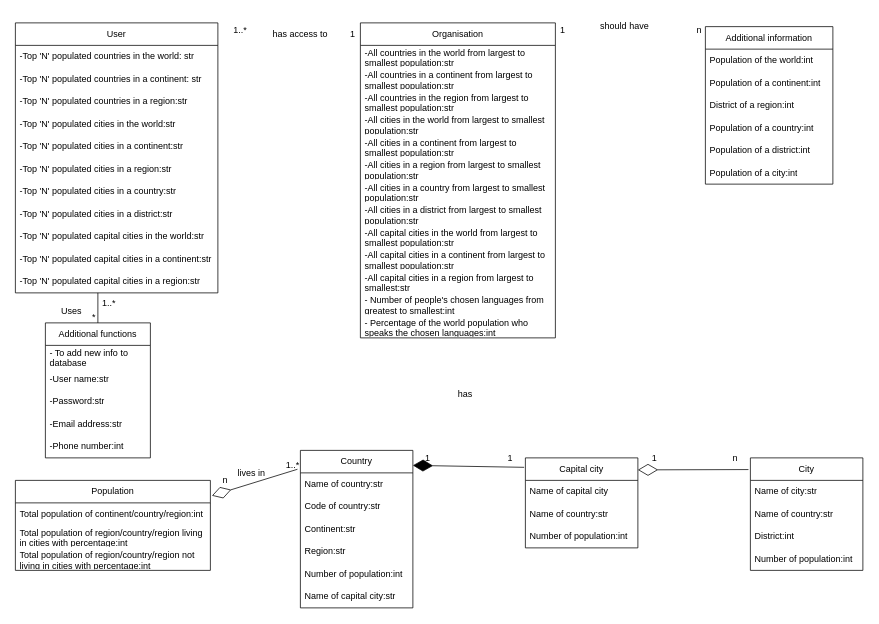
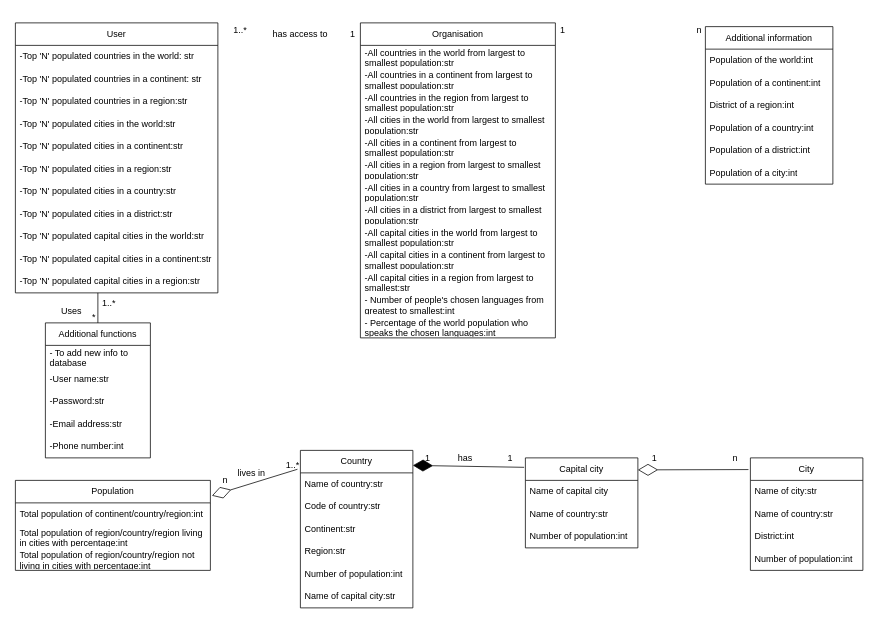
  <mxCell id="0" />
  <mxCell id="1" parent="0" />
  <mxCell id="2" value="Capital city" style="swimlane;fontStyle=0;childLayout=stackLayout;horizontal=1;startSize=30;horizontalStack=0;resizeParent=1;resizeParentMax=0;resizeLast=0;collapsible=1;marginBottom=0;whiteSpace=wrap;html=1;" parent="1" vertex="1"><mxGeometry x="700" y="610" width="150" height="120" as="geometry" /></mxCell>
  <mxCell id="3" value="Name of capital city" style="text;strokeColor=none;fillColor=none;align=left;verticalAlign=middle;spacingLeft=4;spacingRight=4;overflow=hidden;points=[[0,0.5],[1,0.5]];portConstraint=eastwest;rotatable=0;whiteSpace=wrap;html=1;" parent="2" vertex="1"><mxGeometry y="30" width="150" height="30" as="geometry" /></mxCell>
  <mxCell id="4" value="Name of country:str" style="text;strokeColor=none;fillColor=none;align=left;verticalAlign=middle;spacingLeft=4;spacingRight=4;overflow=hidden;points=[[0,0.5],[1,0.5]];portConstraint=eastwest;rotatable=0;whiteSpace=wrap;html=1;" parent="2" vertex="1"><mxGeometry y="60" width="150" height="30" as="geometry" /></mxCell>
  <mxCell id="5" value="Number of population:int" style="text;strokeColor=none;fillColor=none;align=left;verticalAlign=middle;spacingLeft=4;spacingRight=4;overflow=hidden;points=[[0,0.5],[1,0.5]];portConstraint=eastwest;rotatable=0;whiteSpace=wrap;html=1;" parent="2" vertex="1"><mxGeometry y="90" width="150" height="30" as="geometry" /></mxCell>
  <mxCell id="6" value="Country" style="swimlane;fontStyle=0;childLayout=stackLayout;horizontal=1;startSize=30;horizontalStack=0;resizeParent=1;resizeParentMax=0;resizeLast=0;collapsible=1;marginBottom=0;whiteSpace=wrap;html=1;" parent="1" vertex="1"><mxGeometry x="400" y="600" width="150" height="210" as="geometry" /></mxCell>
  <mxCell id="7" value="Name of country:str" style="text;strokeColor=none;fillColor=none;align=left;verticalAlign=middle;spacingLeft=4;spacingRight=4;overflow=hidden;points=[[0,0.5],[1,0.5]];portConstraint=eastwest;rotatable=0;whiteSpace=wrap;html=1;" parent="6" vertex="1"><mxGeometry y="30" width="150" height="30" as="geometry" /></mxCell>
  <mxCell id="8" value="Code of country:str" style="text;strokeColor=none;fillColor=none;align=left;verticalAlign=middle;spacingLeft=4;spacingRight=4;overflow=hidden;points=[[0,0.5],[1,0.5]];portConstraint=eastwest;rotatable=0;whiteSpace=wrap;html=1;" parent="6" vertex="1"><mxGeometry y="60" width="150" height="30" as="geometry" /></mxCell>
  <mxCell id="9" value="Continent:str" style="text;strokeColor=none;fillColor=none;align=left;verticalAlign=middle;spacingLeft=4;spacingRight=4;overflow=hidden;points=[[0,0.5],[1,0.5]];portConstraint=eastwest;rotatable=0;whiteSpace=wrap;html=1;" parent="6" vertex="1"><mxGeometry y="90" width="150" height="30" as="geometry" /></mxCell>
  <mxCell id="10" value="Region:str" style="text;strokeColor=none;fillColor=none;align=left;verticalAlign=middle;spacingLeft=4;spacingRight=4;overflow=hidden;points=[[0,0.5],[1,0.5]];portConstraint=eastwest;rotatable=0;whiteSpace=wrap;html=1;" parent="6" vertex="1"><mxGeometry y="120" width="150" height="30" as="geometry" /></mxCell>
  <mxCell id="11" value="Number of population:int" style="text;strokeColor=none;fillColor=none;align=left;verticalAlign=middle;spacingLeft=4;spacingRight=4;overflow=hidden;points=[[0,0.5],[1,0.5]];portConstraint=eastwest;rotatable=0;whiteSpace=wrap;html=1;" parent="6" vertex="1"><mxGeometry y="150" width="150" height="30" as="geometry" /></mxCell>
  <mxCell id="12" value="Name of capital city:str" style="text;strokeColor=none;fillColor=none;align=left;verticalAlign=middle;spacingLeft=4;spacingRight=4;overflow=hidden;points=[[0,0.5],[1,0.5]];portConstraint=eastwest;rotatable=0;whiteSpace=wrap;html=1;" parent="6" vertex="1"><mxGeometry y="180" width="150" height="30" as="geometry" /></mxCell>
  <mxCell id="13" value="User" style="swimlane;fontStyle=0;childLayout=stackLayout;horizontal=1;startSize=30;horizontalStack=0;resizeParent=1;resizeParentMax=0;resizeLast=0;collapsible=1;marginBottom=0;whiteSpace=wrap;html=1;" parent="1" vertex="1"><mxGeometry x="20" y="30" width="270" height="360" as="geometry" /></mxCell>
  <mxCell id="14" value="-Top 'N' populated countries in the world: str" style="text;strokeColor=none;fillColor=none;align=left;verticalAlign=middle;spacingLeft=4;spacingRight=4;overflow=hidden;points=[[0,0.5],[1,0.5]];portConstraint=eastwest;rotatable=0;whiteSpace=wrap;html=1;" parent="13" vertex="1"><mxGeometry y="30" width="270" height="30" as="geometry" /></mxCell>
  <mxCell id="15" value="-Top 'N' populated countries in a continent: str" style="text;strokeColor=none;fillColor=none;align=left;verticalAlign=middle;spacingLeft=4;spacingRight=4;overflow=hidden;points=[[0,0.5],[1,0.5]];portConstraint=eastwest;rotatable=0;whiteSpace=wrap;html=1;" parent="13" vertex="1"><mxGeometry y="60" width="270" height="30" as="geometry" /></mxCell>
  <mxCell id="16" value="-Top 'N' populated countries in a region:str" style="text;strokeColor=none;fillColor=none;align=left;verticalAlign=middle;spacingLeft=4;spacingRight=4;overflow=hidden;points=[[0,0.5],[1,0.5]];portConstraint=eastwest;rotatable=0;whiteSpace=wrap;html=1;" parent="13" vertex="1"><mxGeometry y="90" width="270" height="30" as="geometry" /></mxCell>
  <mxCell id="17" value="-Top 'N' populated cities in the world:str" style="text;strokeColor=none;fillColor=none;align=left;verticalAlign=middle;spacingLeft=4;spacingRight=4;overflow=hidden;points=[[0,0.5],[1,0.5]];portConstraint=eastwest;rotatable=0;whiteSpace=wrap;html=1;" parent="13" vertex="1"><mxGeometry y="120" width="270" height="30" as="geometry" /></mxCell>
  <mxCell id="18" value="-Top 'N' populated cities in a continent:str" style="text;strokeColor=none;fillColor=none;align=left;verticalAlign=middle;spacingLeft=4;spacingRight=4;overflow=hidden;points=[[0,0.5],[1,0.5]];portConstraint=eastwest;rotatable=0;whiteSpace=wrap;html=1;" parent="13" vertex="1"><mxGeometry y="150" width="270" height="30" as="geometry" /></mxCell>
  <mxCell id="19" value="-Top 'N' populated cities in a region:str" style="text;strokeColor=none;fillColor=none;align=left;verticalAlign=middle;spacingLeft=4;spacingRight=4;overflow=hidden;points=[[0,0.5],[1,0.5]];portConstraint=eastwest;rotatable=0;whiteSpace=wrap;html=1;" parent="13" vertex="1"><mxGeometry y="180" width="270" height="30" as="geometry" /></mxCell>
  <mxCell id="20" value="-Top 'N' populated cities in a country:str" style="text;strokeColor=none;fillColor=none;align=left;verticalAlign=middle;spacingLeft=4;spacingRight=4;overflow=hidden;points=[[0,0.5],[1,0.5]];portConstraint=eastwest;rotatable=0;whiteSpace=wrap;html=1;" parent="13" vertex="1"><mxGeometry y="210" width="270" height="30" as="geometry" /></mxCell>
  <mxCell id="21" value="-Top 'N' populated cities in a district:str" style="text;strokeColor=none;fillColor=none;align=left;verticalAlign=middle;spacingLeft=4;spacingRight=4;overflow=hidden;points=[[0,0.5],[1,0.5]];portConstraint=eastwest;rotatable=0;whiteSpace=wrap;html=1;" parent="13" vertex="1"><mxGeometry y="240" width="270" height="30" as="geometry" /></mxCell>
  <mxCell id="22" value="-Top 'N' populated capital cities in the world:str" style="text;strokeColor=none;fillColor=none;align=left;verticalAlign=middle;spacingLeft=4;spacingRight=4;overflow=hidden;points=[[0,0.5],[1,0.5]];portConstraint=eastwest;rotatable=0;whiteSpace=wrap;html=1;" parent="13" vertex="1"><mxGeometry y="270" width="270" height="30" as="geometry" /></mxCell>
  <mxCell id="23" value="-Top 'N' populated capital cities in a continent:str" style="text;strokeColor=none;fillColor=none;align=left;verticalAlign=middle;spacingLeft=4;spacingRight=4;overflow=hidden;points=[[0,0.5],[1,0.5]];portConstraint=eastwest;rotatable=0;whiteSpace=wrap;html=1;" parent="13" vertex="1"><mxGeometry y="300" width="270" height="30" as="geometry" /></mxCell>
  <mxCell id="24" value="-Top 'N' populated capital cities in a region:str" style="text;strokeColor=none;fillColor=none;align=left;verticalAlign=middle;spacingLeft=4;spacingRight=4;overflow=hidden;points=[[0,0.5],[1,0.5]];portConstraint=eastwest;rotatable=0;whiteSpace=wrap;html=1;" parent="13" vertex="1"><mxGeometry y="330" width="270" height="30" as="geometry" /></mxCell>
  <mxCell id="25" value="Population" style="swimlane;fontStyle=0;childLayout=stackLayout;horizontal=1;startSize=30;horizontalStack=0;resizeParent=1;resizeParentMax=0;resizeLast=0;collapsible=1;marginBottom=0;whiteSpace=wrap;html=1;" parent="1" vertex="1"><mxGeometry x="20" y="640" width="260" height="120" as="geometry" /></mxCell>
  <mxCell id="26" value="Total population of continent/country/region:int" style="text;strokeColor=none;fillColor=none;align=left;verticalAlign=middle;spacingLeft=4;spacingRight=4;overflow=hidden;points=[[0,0.5],[1,0.5]];portConstraint=eastwest;rotatable=0;whiteSpace=wrap;html=1;" parent="25" vertex="1"><mxGeometry y="30" width="260" height="30" as="geometry" /></mxCell>
  <mxCell id="27" value="Total population of region/country/region living in cities with percentage:int" style="text;strokeColor=none;fillColor=none;align=left;verticalAlign=middle;spacingLeft=4;spacingRight=4;overflow=hidden;points=[[0,0.5],[1,0.5]];portConstraint=eastwest;rotatable=0;whiteSpace=wrap;html=1;" parent="25" vertex="1"><mxGeometry y="60" width="260" height="30" as="geometry" /></mxCell>
  <mxCell id="28" value="Total population of region/country/region not living in cities with percentage:int" style="text;strokeColor=none;fillColor=none;align=left;verticalAlign=middle;spacingLeft=4;spacingRight=4;overflow=hidden;points=[[0,0.5],[1,0.5]];portConstraint=eastwest;rotatable=0;whiteSpace=wrap;html=1;" parent="25" vertex="1"><mxGeometry y="90" width="260" height="30" as="geometry" /></mxCell>
  <mxCell id="29" value="City" style="swimlane;fontStyle=0;childLayout=stackLayout;horizontal=1;startSize=30;horizontalStack=0;resizeParent=1;resizeParentMax=0;resizeLast=0;collapsible=1;marginBottom=0;whiteSpace=wrap;html=1;" parent="1" vertex="1"><mxGeometry x="1000" y="610" width="150" height="150" as="geometry" /></mxCell>
  <mxCell id="30" value="Name of city:str" style="text;strokeColor=none;fillColor=none;align=left;verticalAlign=middle;spacingLeft=4;spacingRight=4;overflow=hidden;points=[[0,0.5],[1,0.5]];portConstraint=eastwest;rotatable=0;whiteSpace=wrap;html=1;" parent="29" vertex="1"><mxGeometry y="30" width="150" height="30" as="geometry" /></mxCell>
  <mxCell id="31" value="Name of country:str" style="text;strokeColor=none;fillColor=none;align=left;verticalAlign=middle;spacingLeft=4;spacingRight=4;overflow=hidden;points=[[0,0.5],[1,0.5]];portConstraint=eastwest;rotatable=0;whiteSpace=wrap;html=1;" parent="29" vertex="1"><mxGeometry y="60" width="150" height="30" as="geometry" /></mxCell>
  <mxCell id="32" value="District:int" style="text;strokeColor=none;fillColor=none;align=left;verticalAlign=middle;spacingLeft=4;spacingRight=4;overflow=hidden;points=[[0,0.5],[1,0.5]];portConstraint=eastwest;rotatable=0;whiteSpace=wrap;html=1;" parent="29" vertex="1"><mxGeometry y="90" width="150" height="30" as="geometry" /></mxCell>
  <mxCell id="33" value="Number of population:int" style="text;strokeColor=none;fillColor=none;align=left;verticalAlign=middle;spacingLeft=4;spacingRight=4;overflow=hidden;points=[[0,0.5],[1,0.5]];portConstraint=eastwest;rotatable=0;whiteSpace=wrap;html=1;" parent="29" vertex="1"><mxGeometry y="120" width="150" height="30" as="geometry" /></mxCell>
  <mxCell id="34" value="Organisation" style="swimlane;fontStyle=0;childLayout=stackLayout;horizontal=1;startSize=30;horizontalStack=0;resizeParent=1;resizeParentMax=0;resizeLast=0;collapsible=1;marginBottom=0;whiteSpace=wrap;html=1;" parent="1" vertex="1"><mxGeometry x="480" y="30" width="260" height="420" as="geometry"><mxRectangle x="440" y="40" width="110" height="30" as="alternateBounds" /></mxGeometry></mxCell>
  <mxCell id="35" value="-All countries in the world from largest to smallest population:str" style="text;strokeColor=none;fillColor=none;align=left;verticalAlign=middle;spacingLeft=4;spacingRight=4;overflow=hidden;points=[[0,0.5],[1,0.5]];portConstraint=eastwest;rotatable=0;whiteSpace=wrap;html=1;" parent="34" vertex="1"><mxGeometry y="30" width="260" height="30" as="geometry" /></mxCell>
  <mxCell id="36" value="-All countries in a continent from largest to smallest population:str" style="text;strokeColor=none;fillColor=none;align=left;verticalAlign=middle;spacingLeft=4;spacingRight=4;overflow=hidden;points=[[0,0.5],[1,0.5]];portConstraint=eastwest;rotatable=0;whiteSpace=wrap;html=1;" parent="34" vertex="1"><mxGeometry y="60" width="260" height="30" as="geometry" /></mxCell>
  <mxCell id="37" value="-All countries in the region from largest to smallest population:str" style="text;strokeColor=none;fillColor=none;align=left;verticalAlign=middle;spacingLeft=4;spacingRight=4;overflow=hidden;points=[[0,0.5],[1,0.5]];portConstraint=eastwest;rotatable=0;whiteSpace=wrap;html=1;" parent="34" vertex="1"><mxGeometry y="90" width="260" height="30" as="geometry" /></mxCell>
  <mxCell id="38" value="-All cities in the world from largest to smallest population:str" style="text;strokeColor=none;fillColor=none;align=left;verticalAlign=middle;spacingLeft=4;spacingRight=4;overflow=hidden;points=[[0,0.5],[1,0.5]];portConstraint=eastwest;rotatable=0;whiteSpace=wrap;html=1;" parent="34" vertex="1"><mxGeometry y="120" width="260" height="30" as="geometry" /></mxCell>
  <mxCell id="39" value="-All cities in a continent from largest to smallest population:str" style="text;strokeColor=none;fillColor=none;align=left;verticalAlign=middle;spacingLeft=4;spacingRight=4;overflow=hidden;points=[[0,0.5],[1,0.5]];portConstraint=eastwest;rotatable=0;whiteSpace=wrap;html=1;" parent="34" vertex="1"><mxGeometry y="150" width="260" height="30" as="geometry" /></mxCell>
  <mxCell id="40" value="-All cities in a region from largest to smallest population:str" style="text;strokeColor=none;fillColor=none;align=left;verticalAlign=middle;spacingLeft=4;spacingRight=4;overflow=hidden;points=[[0,0.5],[1,0.5]];portConstraint=eastwest;rotatable=0;whiteSpace=wrap;html=1;" parent="34" vertex="1"><mxGeometry y="180" width="260" height="30" as="geometry" /></mxCell>
  <mxCell id="41" value="-All cities in a country from largest to smallest population:str" style="text;strokeColor=none;fillColor=none;align=left;verticalAlign=middle;spacingLeft=4;spacingRight=4;overflow=hidden;points=[[0,0.5],[1,0.5]];portConstraint=eastwest;rotatable=0;whiteSpace=wrap;html=1;" parent="34" vertex="1"><mxGeometry y="210" width="260" height="30" as="geometry" /></mxCell>
  <mxCell id="42" value="-All cities in a district from largest to smallest population:str" style="text;strokeColor=none;fillColor=none;align=left;verticalAlign=middle;spacingLeft=4;spacingRight=4;overflow=hidden;points=[[0,0.5],[1,0.5]];portConstraint=eastwest;rotatable=0;whiteSpace=wrap;html=1;" parent="34" vertex="1"><mxGeometry y="240" width="260" height="30" as="geometry" /></mxCell>
  <mxCell id="43" value="-All capital cities in the world from largest to smallest population:str" style="text;strokeColor=none;fillColor=none;align=left;verticalAlign=middle;spacingLeft=4;spacingRight=4;overflow=hidden;points=[[0,0.5],[1,0.5]];portConstraint=eastwest;rotatable=0;whiteSpace=wrap;html=1;" parent="34" vertex="1"><mxGeometry y="270" width="260" height="30" as="geometry" /></mxCell>
  <mxCell id="44" value="-All capital cities in a continent from largest to smallest population:str" style="text;strokeColor=none;fillColor=none;align=left;verticalAlign=middle;spacingLeft=4;spacingRight=4;overflow=hidden;points=[[0,0.5],[1,0.5]];portConstraint=eastwest;rotatable=0;whiteSpace=wrap;html=1;" parent="34" vertex="1"><mxGeometry y="300" width="260" height="30" as="geometry" /></mxCell>
  <mxCell id="45" value="-All capital cities in a region from largest to smallest:str" style="text;strokeColor=none;fillColor=none;align=left;verticalAlign=middle;spacingLeft=4;spacingRight=4;overflow=hidden;points=[[0,0.5],[1,0.5]];portConstraint=eastwest;rotatable=0;whiteSpace=wrap;html=1;" parent="34" vertex="1"><mxGeometry y="330" width="260" height="30" as="geometry" /></mxCell>
  <mxCell id="46" value="- Number of people's chosen languages from greatest to smallest:int" style="text;strokeColor=none;fillColor=none;align=left;verticalAlign=middle;spacingLeft=4;spacingRight=4;overflow=hidden;points=[[0,0.5],[1,0.5]];portConstraint=eastwest;rotatable=0;whiteSpace=wrap;html=1;" parent="34" vertex="1"><mxGeometry y="360" width="260" height="30" as="geometry" /></mxCell>
  <mxCell id="47" value="- Percentage of the world population who speaks the chosen languages:int" style="text;strokeColor=none;fillColor=none;align=left;verticalAlign=middle;spacingLeft=4;spacingRight=4;overflow=hidden;points=[[0,0.5],[1,0.5]];portConstraint=eastwest;rotatable=0;whiteSpace=wrap;html=1;" parent="34" vertex="1"><mxGeometry y="390" width="260" height="30" as="geometry" /></mxCell>
  <mxCell id="48" value="Additional information" style="swimlane;fontStyle=0;childLayout=stackLayout;horizontal=1;startSize=30;horizontalStack=0;resizeParent=1;resizeParentMax=0;resizeLast=0;collapsible=1;marginBottom=0;whiteSpace=wrap;html=1;" parent="1" vertex="1"><mxGeometry x="940" y="35" width="170" height="210" as="geometry" /></mxCell>
  <mxCell id="49" value="Population of the world:int" style="text;strokeColor=none;fillColor=none;align=left;verticalAlign=middle;spacingLeft=4;spacingRight=4;overflow=hidden;points=[[0,0.5],[1,0.5]];portConstraint=eastwest;rotatable=0;whiteSpace=wrap;html=1;" parent="48" vertex="1"><mxGeometry y="30" width="170" height="30" as="geometry" /></mxCell>
  <mxCell id="50" value="Population of a continent:int" style="text;strokeColor=none;fillColor=none;align=left;verticalAlign=middle;spacingLeft=4;spacingRight=4;overflow=hidden;points=[[0,0.5],[1,0.5]];portConstraint=eastwest;rotatable=0;whiteSpace=wrap;html=1;" parent="48" vertex="1"><mxGeometry y="60" width="170" height="30" as="geometry" /></mxCell>
  <mxCell id="51" value="District of a region:int" style="text;strokeColor=none;fillColor=none;align=left;verticalAlign=middle;spacingLeft=4;spacingRight=4;overflow=hidden;points=[[0,0.5],[1,0.5]];portConstraint=eastwest;rotatable=0;whiteSpace=wrap;html=1;" parent="48" vertex="1"><mxGeometry y="90" width="170" height="30" as="geometry" /></mxCell>
  <mxCell id="52" value="Population of a country:int" style="text;strokeColor=none;fillColor=none;align=left;verticalAlign=middle;spacingLeft=4;spacingRight=4;overflow=hidden;points=[[0,0.5],[1,0.5]];portConstraint=eastwest;rotatable=0;whiteSpace=wrap;html=1;" parent="48" vertex="1"><mxGeometry y="120" width="170" height="30" as="geometry" /></mxCell>
  <mxCell id="53" value="Population of a district:int" style="text;strokeColor=none;fillColor=none;align=left;verticalAlign=middle;spacingLeft=4;spacingRight=4;overflow=hidden;points=[[0,0.5],[1,0.5]];portConstraint=eastwest;rotatable=0;whiteSpace=wrap;html=1;" parent="48" vertex="1"><mxGeometry y="150" width="170" height="30" as="geometry" /></mxCell>
  <mxCell id="54" value="Population of a city:int" style="text;strokeColor=none;fillColor=none;align=left;verticalAlign=middle;spacingLeft=4;spacingRight=4;overflow=hidden;points=[[0,0.5],[1,0.5]];portConstraint=eastwest;rotatable=0;whiteSpace=wrap;html=1;" parent="48" vertex="1"><mxGeometry y="180" width="170" height="30" as="geometry" /></mxCell>
  <mxCell id="55" value="1..*" style="text;html=1;strokeColor=none;fillColor=none;align=center;verticalAlign=middle;whiteSpace=wrap;rounded=0;" parent="1" vertex="1"><mxGeometry x="310" y="25" width="20" height="30" as="geometry" /></mxCell>
  <mxCell id="56" value="has access to" style="text;html=1;strokeColor=none;fillColor=none;align=center;verticalAlign=middle;whiteSpace=wrap;rounded=0;" parent="1" vertex="1"><mxGeometry x="360" y="30" width="80" height="30" as="geometry" /></mxCell>
  <mxCell id="57" value="1" style="text;html=1;strokeColor=none;fillColor=none;align=center;verticalAlign=middle;whiteSpace=wrap;rounded=0;" parent="1" vertex="1"><mxGeometry x="460" y="35" width="20" height="20" as="geometry" /></mxCell>
  <mxCell id="58" value="1" style="text;html=1;strokeColor=none;fillColor=none;align=center;verticalAlign=middle;whiteSpace=wrap;rounded=0;" parent="1" vertex="1"><mxGeometry x="560" y="600" width="20" height="20" as="geometry" /></mxCell>
- <mxCell id="59" value="has" style="text;html=1;strokeColor=none;fillColor=none;align=center;verticalAlign=middle;whiteSpace=wrap;rounded=0;" parent="1" vertex="1"><mxGeometry x="600" y="515" width="40" height="20" as="geometry" /></mxCell>
+ <mxCell id="59" value="has" style="text;html=1;strokeColor=none;fillColor=none;align=center;verticalAlign=middle;whiteSpace=wrap;rounded=0;" parent="1" vertex="1"><mxGeometry x="600" y="600" width="40" height="20" as="geometry" /></mxCell>
  <mxCell id="60" value="1" style="text;html=1;strokeColor=none;fillColor=none;align=center;verticalAlign=middle;whiteSpace=wrap;rounded=0;" parent="1" vertex="1"><mxGeometry x="670" y="600" width="20" height="20" as="geometry" /></mxCell>
  <mxCell id="61" value="1" style="text;html=1;strokeColor=none;fillColor=none;align=center;verticalAlign=middle;whiteSpace=wrap;rounded=0;" parent="1" vertex="1"><mxGeometry x="860" y="600" width="25" height="20" as="geometry" /></mxCell>
  <mxCell id="62" value="n" style="text;html=1;strokeColor=none;fillColor=none;align=center;verticalAlign=middle;whiteSpace=wrap;rounded=0;" parent="1" vertex="1"><mxGeometry x="970" y="600" width="20" height="20" as="geometry" /></mxCell>
  <mxCell id="63" value="1" style="text;html=1;strokeColor=none;fillColor=none;align=center;verticalAlign=middle;whiteSpace=wrap;rounded=0;" parent="1" vertex="1"><mxGeometry x="740" y="30" width="20" height="20" as="geometry" /></mxCell>
- <mxCell id="64" value="should have" style="text;html=1;strokeColor=none;fillColor=none;align=center;verticalAlign=middle;whiteSpace=wrap;rounded=0;" parent="1" vertex="1"><mxGeometry x="790" y="20" width="85" height="30" as="geometry" /></mxCell>
  <mxCell id="65" value="n" style="text;html=1;strokeColor=none;fillColor=none;align=center;verticalAlign=middle;whiteSpace=wrap;rounded=0;" parent="1" vertex="1"><mxGeometry x="922.5" y="30" width="17.5" height="20" as="geometry" /></mxCell>
  <mxCell id="66" value="lives in" style="text;html=1;strokeColor=none;fillColor=none;align=center;verticalAlign=middle;whiteSpace=wrap;rounded=0;" parent="1" vertex="1"><mxGeometry x="310" y="620" width="50" height="20" as="geometry" /></mxCell>
  <mxCell id="67" value="n" style="text;html=1;strokeColor=none;fillColor=none;align=center;verticalAlign=middle;whiteSpace=wrap;rounded=0;" parent="1" vertex="1"><mxGeometry x="290" y="630" width="20" height="20" as="geometry" /></mxCell>
  <mxCell id="68" value="1..*" style="text;html=1;strokeColor=none;fillColor=none;align=center;verticalAlign=middle;whiteSpace=wrap;rounded=0;" parent="1" vertex="1"><mxGeometry x="380" y="610" width="20" height="20" as="geometry" /></mxCell>
  <mxCell id="69" value="" style="endArrow=diamondThin;endFill=1;endSize=24;html=1;rounded=0;exitX=-0.011;exitY=0.105;exitDx=0;exitDy=0;exitPerimeter=0;" parent="1" source="2" edge="1"><mxGeometry width="160" relative="1" as="geometry"><mxPoint x="590" y="520" as="sourcePoint" /><mxPoint x="550" y="620" as="targetPoint" /><Array as="points" /></mxGeometry></mxCell>
  <mxCell id="70" value="" style="endArrow=diamondThin;endFill=0;endSize=24;html=1;rounded=0;exitX=-0.017;exitY=0.104;exitDx=0;exitDy=0;exitPerimeter=0;" parent="1" source="29" edge="1"><mxGeometry width="160" relative="1" as="geometry"><mxPoint x="990" y="410" as="sourcePoint" /><mxPoint x="850" y="626" as="targetPoint" /></mxGeometry></mxCell>
  <mxCell id="71" value="Additional functions" style="swimlane;fontStyle=0;childLayout=stackLayout;horizontal=1;startSize=30;horizontalStack=0;resizeParent=1;resizeParentMax=0;resizeLast=0;collapsible=1;marginBottom=0;whiteSpace=wrap;html=1;" parent="1" vertex="1"><mxGeometry x="60" y="430" width="140" height="180" as="geometry" /></mxCell>
  <mxCell id="72" value="- To add new info to database" style="text;strokeColor=none;fillColor=none;align=left;verticalAlign=middle;spacingLeft=4;spacingRight=4;overflow=hidden;points=[[0,0.5],[1,0.5]];portConstraint=eastwest;rotatable=0;whiteSpace=wrap;html=1;" parent="71" vertex="1"><mxGeometry y="30" width="140" height="30" as="geometry" /></mxCell>
  <mxCell id="73" value="-User name:str" style="text;strokeColor=none;fillColor=none;align=left;verticalAlign=middle;spacingLeft=4;spacingRight=4;overflow=hidden;points=[[0,0.5],[1,0.5]];portConstraint=eastwest;rotatable=0;whiteSpace=wrap;html=1;" parent="71" vertex="1"><mxGeometry y="60" width="140" height="30" as="geometry" /></mxCell>
  <mxCell id="74" value="-Password:str" style="text;strokeColor=none;fillColor=none;align=left;verticalAlign=middle;spacingLeft=4;spacingRight=4;overflow=hidden;points=[[0,0.5],[1,0.5]];portConstraint=eastwest;rotatable=0;whiteSpace=wrap;html=1;" parent="71" vertex="1"><mxGeometry y="90" width="140" height="30" as="geometry" /></mxCell>
  <mxCell id="75" value="-Email address:str" style="text;strokeColor=none;fillColor=none;align=left;verticalAlign=middle;spacingLeft=4;spacingRight=4;overflow=hidden;points=[[0,0.5],[1,0.5]];portConstraint=eastwest;rotatable=0;whiteSpace=wrap;html=1;" parent="71" vertex="1"><mxGeometry y="120" width="140" height="30" as="geometry" /></mxCell>
  <mxCell id="76" value="-Phone number:int" style="text;strokeColor=none;fillColor=none;align=left;verticalAlign=middle;spacingLeft=4;spacingRight=4;overflow=hidden;points=[[0,0.5],[1,0.5]];portConstraint=eastwest;rotatable=0;whiteSpace=wrap;html=1;" parent="71" vertex="1"><mxGeometry y="150" width="140" height="30" as="geometry" /></mxCell>
  <mxCell id="77" value="" style="endArrow=none;html=1;rounded=0;exitX=0.5;exitY=0;exitDx=0;exitDy=0;" parent="1" source="71" edge="1"><mxGeometry width="50" height="50" relative="1" as="geometry"><mxPoint x="490" y="510" as="sourcePoint" /><mxPoint x="130" y="390" as="targetPoint" /></mxGeometry></mxCell>
  <mxCell id="78" value="Uses" style="text;html=1;strokeColor=none;fillColor=none;align=center;verticalAlign=middle;whiteSpace=wrap;rounded=0;" parent="1" vertex="1"><mxGeometry x="70" y="403.5" width="50" height="21" as="geometry" /></mxCell>
  <mxCell id="79" value="1..*" style="text;html=1;strokeColor=none;fillColor=none;align=center;verticalAlign=middle;whiteSpace=wrap;rounded=0;" parent="1" vertex="1"><mxGeometry x="135" y="394" width="20" height="20" as="geometry" /></mxCell>
  <mxCell id="80" value="*" style="text;html=1;strokeColor=none;fillColor=none;align=center;verticalAlign=middle;whiteSpace=wrap;rounded=0;" parent="1" vertex="1"><mxGeometry x="120" y="414" width="10" height="16" as="geometry" /></mxCell>
  <mxCell id="81" value="" style="endArrow=diamondThin;endFill=0;endSize=24;html=1;rounded=0;exitX=-0.026;exitY=-0.16;exitDx=0;exitDy=0;exitPerimeter=0;entryX=1.008;entryY=0.17;entryDx=0;entryDy=0;entryPerimeter=0;" parent="1" source="7" target="25" edge="1"><mxGeometry width="160" relative="1" as="geometry"><mxPoint x="938" y="636" as="sourcePoint" /><mxPoint x="820" y="636" as="targetPoint" /></mxGeometry></mxCell>
